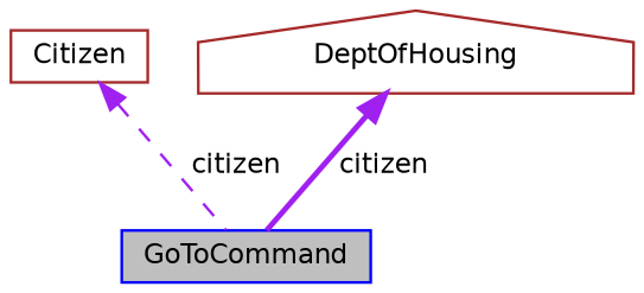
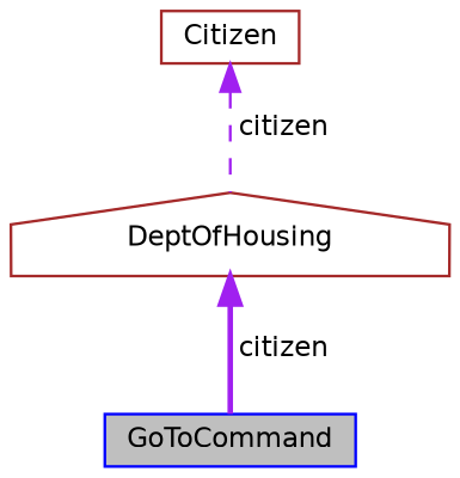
  digraph {
    node [color=brown fillcolor=white fontname=Helvetica fontsize=10 shape=box style=filled]
    edge [color=purple dir=back fontname=Helvetica fontsize=10 labelfontname=Helvetica labelfontsize=10]
    n1 [color=blue fillcolor=grey75 fontcolor=black height=0.2 label=GoToCommand width=0.4]
    n2 [height=0.2 label=Citizen width=0.4]
    n3 [height=0.2 label=DeptOfHousing shape=house width=0.4]
-   n2 -> n1 [label=" citizen" style=dashed]
+   n2 -> n3 [label=" citizen" style=dashed]
    n3 -> n1 [label=" citizen" style=bold]
  }
